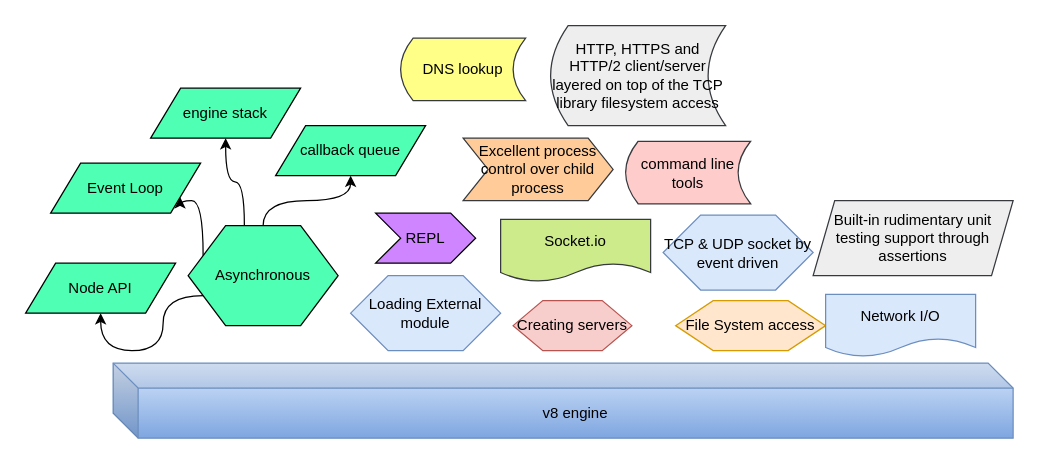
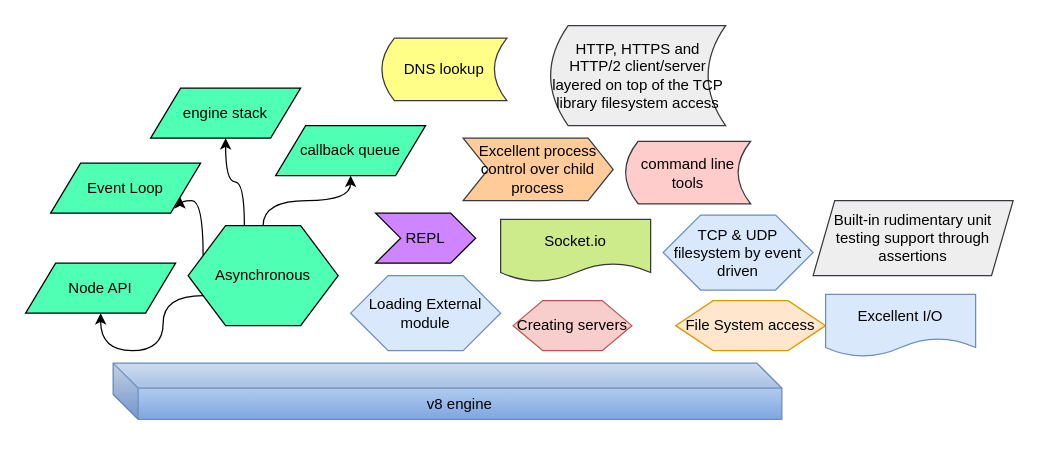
  <mxCell id="0" />
  <mxCell id="1" parent="0" />
  <mxCell id="2" style="edgeStyle=orthogonalEdgeStyle;rounded=0;orthogonalLoop=1;jettySize=auto;html=1;exitX=0.5;exitY=0;exitDx=0;exitDy=0;entryX=0.5;entryY=1;entryDx=0;entryDy=0;curved=1;" parent="1" source="6" target="8" edge="1"><mxGeometry relative="1" as="geometry" /></mxCell>
  <mxCell id="3" style="edgeStyle=orthogonalEdgeStyle;curved=1;rounded=0;orthogonalLoop=1;jettySize=auto;html=1;exitX=0.375;exitY=0;exitDx=0;exitDy=0;entryX=0.5;entryY=1;entryDx=0;entryDy=0;" parent="1" source="6" target="7" edge="1"><mxGeometry relative="1" as="geometry" /></mxCell>
  <mxCell id="4" style="edgeStyle=orthogonalEdgeStyle;curved=1;rounded=0;orthogonalLoop=1;jettySize=auto;html=1;exitX=0;exitY=0.75;exitDx=0;exitDy=0;entryX=0.5;entryY=1;entryDx=0;entryDy=0;" parent="1" source="6" target="9" edge="1"><mxGeometry relative="1" as="geometry" /></mxCell>
  <mxCell id="5" style="edgeStyle=orthogonalEdgeStyle;curved=1;rounded=0;orthogonalLoop=1;jettySize=auto;html=1;exitX=0;exitY=0.25;exitDx=0;exitDy=0;entryX=1;entryY=0.75;entryDx=0;entryDy=0;" parent="1" source="6" target="10" edge="1"><mxGeometry relative="1" as="geometry" /></mxCell>
  <mxCell id="6" value="Asynchronous" style="shape=hexagon;perimeter=hexagonPerimeter2;whiteSpace=wrap;html=1;fillColor=#4FFFB3;" parent="1" vertex="1"><mxGeometry x="150" y="180" width="120" height="80" as="geometry" /></mxCell>
  <mxCell id="7" value="engine stack" style="shape=parallelogram;perimeter=parallelogramPerimeter;whiteSpace=wrap;html=1;fillColor=#4FFFB3;" parent="1" vertex="1"><mxGeometry x="120" y="70" width="120" height="40" as="geometry" /></mxCell>
  <mxCell id="8" value="callback queue" style="shape=parallelogram;perimeter=parallelogramPerimeter;whiteSpace=wrap;html=1;fillColor=#4FFFB3;" parent="1" vertex="1"><mxGeometry x="220" y="100" width="120" height="40" as="geometry" /></mxCell>
  <mxCell id="9" value="Node API" style="shape=parallelogram;perimeter=parallelogramPerimeter;whiteSpace=wrap;html=1;fillColor=#4FFFB3;" parent="1" vertex="1"><mxGeometry x="20" y="210" width="120" height="40" as="geometry" /></mxCell>
  <mxCell id="10" value="Event Loop" style="shape=parallelogram;perimeter=parallelogramPerimeter;whiteSpace=wrap;html=1;fillColor=#4FFFB3;" parent="1" vertex="1"><mxGeometry x="40" y="130" width="120" height="40" as="geometry" /></mxCell>
  <mxCell id="11" value="File System access" style="shape=hexagon;perimeter=hexagonPerimeter2;whiteSpace=wrap;html=1;strokeColor=#d79b00;fillColor=#ffe6cc;" parent="1" vertex="1"><mxGeometry x="540" y="240" width="120" height="40" as="geometry" /></mxCell>
  <mxCell id="12" value="Creating servers" style="shape=hexagon;perimeter=hexagonPerimeter2;whiteSpace=wrap;html=1;strokeColor=#b85450;fillColor=#f8cecc;" parent="1" vertex="1"><mxGeometry x="410" y="240" width="95" height="40" as="geometry" /></mxCell>
  <mxCell id="13" value="Loading External module" style="shape=hexagon;perimeter=hexagonPerimeter2;whiteSpace=wrap;html=1;strokeColor=#6c8ebf;fillColor=#dae8fc;" parent="1" vertex="1"><mxGeometry x="280" y="220" width="120" height="60" as="geometry" /></mxCell>
  <mxCell id="14" value="REPL" style="shape=step;perimeter=stepPerimeter;whiteSpace=wrap;html=1;fixedSize=1;fillColor=#CE85FF;" parent="1" vertex="1"><mxGeometry x="300" y="170" width="80" height="40" as="geometry" /></mxCell>
- <mxCell id="15" value="v8 engine" style="shape=cube;whiteSpace=wrap;html=1;boundedLbl=1;backgroundOutline=1;darkOpacity=0.05;darkOpacity2=0.1;gradientColor=#7ea6e0;fillColor=#dae8fc;strokeColor=#6c8ebf;" parent="1" vertex="1"><mxGeometry x="90" y="290" width="720" height="60" as="geometry" /></mxCell>
- <mxCell id="16" value="Network I/O" style="shape=document;whiteSpace=wrap;html=1;boundedLbl=1;fillColor=#dae8fc;strokeColor=#6c8ebf;" vertex="1" parent="1"><mxGeometry x="660" y="235" width="120" height="50" as="geometry" /></mxCell>
+ <mxCell id="15" value="v8 engine" style="shape=cube;whiteSpace=wrap;html=1;boundedLbl=1;backgroundOutline=1;darkOpacity=0.05;darkOpacity2=0.1;gradientColor=#7ea6e0;fillColor=#dae8fc;strokeColor=#6c8ebf;" parent="1" vertex="1"><mxGeometry x="90" y="290" width="535" height="45" as="geometry" /></mxCell>
+ <mxCell id="16" value="Excellent I/O" style="shape=document;whiteSpace=wrap;html=1;boundedLbl=1;fillColor=#dae8fc;strokeColor=#6c8ebf;" vertex="1" parent="1"><mxGeometry x="660" y="235" width="120" height="50" as="geometry" /></mxCell>
  <mxCell id="17" value="Socket.io" style="shape=document;whiteSpace=wrap;html=1;boundedLbl=1;fillColor=#cdeb8b;strokeColor=#36393d;" vertex="1" parent="1"><mxGeometry x="400" y="175" width="120" height="50" as="geometry" /></mxCell>
  <mxCell id="18" value="Excellent process control over child process" style="shape=step;perimeter=stepPerimeter;whiteSpace=wrap;html=1;fixedSize=1;fillColor=#ffcc99;strokeColor=#36393d;" vertex="1" parent="1"><mxGeometry x="370" y="110" width="120" height="50" as="geometry" /></mxCell>
  <mxCell id="19" value="command line tools" style="shape=dataStorage;whiteSpace=wrap;html=1;fillColor=#ffcccc;strokeColor=#36393d;" vertex="1" parent="1"><mxGeometry x="500" y="112.5" width="100" height="50" as="geometry" /></mxCell>
- <mxCell id="20" value="TCP &amp;amp; UDP socket by event driven" style="shape=hexagon;perimeter=hexagonPerimeter2;whiteSpace=wrap;html=1;strokeColor=#6c8ebf;fillColor=#dae8fc;" vertex="1" parent="1"><mxGeometry x="530" y="171.5" width="120" height="60" as="geometry" /></mxCell>
- <mxCell id="21" value="DNS lookup" style="shape=dataStorage;whiteSpace=wrap;html=1;fillColor=#ffff88;strokeColor=#36393d;" vertex="1" parent="1"><mxGeometry x="320" y="30" width="100" height="50" as="geometry" /></mxCell>
+ <mxCell id="20" value="TCP &amp;amp; UDP filesystem by event driven" style="shape=hexagon;perimeter=hexagonPerimeter2;whiteSpace=wrap;html=1;strokeColor=#6c8ebf;fillColor=#dae8fc;" vertex="1" parent="1"><mxGeometry x="530" y="171.5" width="120" height="60" as="geometry" /></mxCell>
+ <mxCell id="21" value="DNS lookup" style="shape=dataStorage;whiteSpace=wrap;html=1;fillColor=#ffff88;strokeColor=#36393d;" vertex="1" parent="1"><mxGeometry x="305" y="30" width="100" height="50" as="geometry" /></mxCell>
  <mxCell id="22" value="HTTP, HTTPS and HTTP/2 client/server layered on top of the TCP library filesystem access" style="shape=dataStorage;whiteSpace=wrap;html=1;fillColor=#eeeeee;strokeColor=#36393d;" vertex="1" parent="1"><mxGeometry x="440" y="20" width="140" height="80" as="geometry" /></mxCell>
  <mxCell id="23" value="Built-in rudimentary unit testing support through assertions" style="shape=parallelogram;perimeter=parallelogramPerimeter;whiteSpace=wrap;html=1;size=0.108;fillColor=#eeeeee;strokeColor=#36393d;" vertex="1" parent="1"><mxGeometry x="650" y="160" width="160" height="60" as="geometry" /></mxCell>
